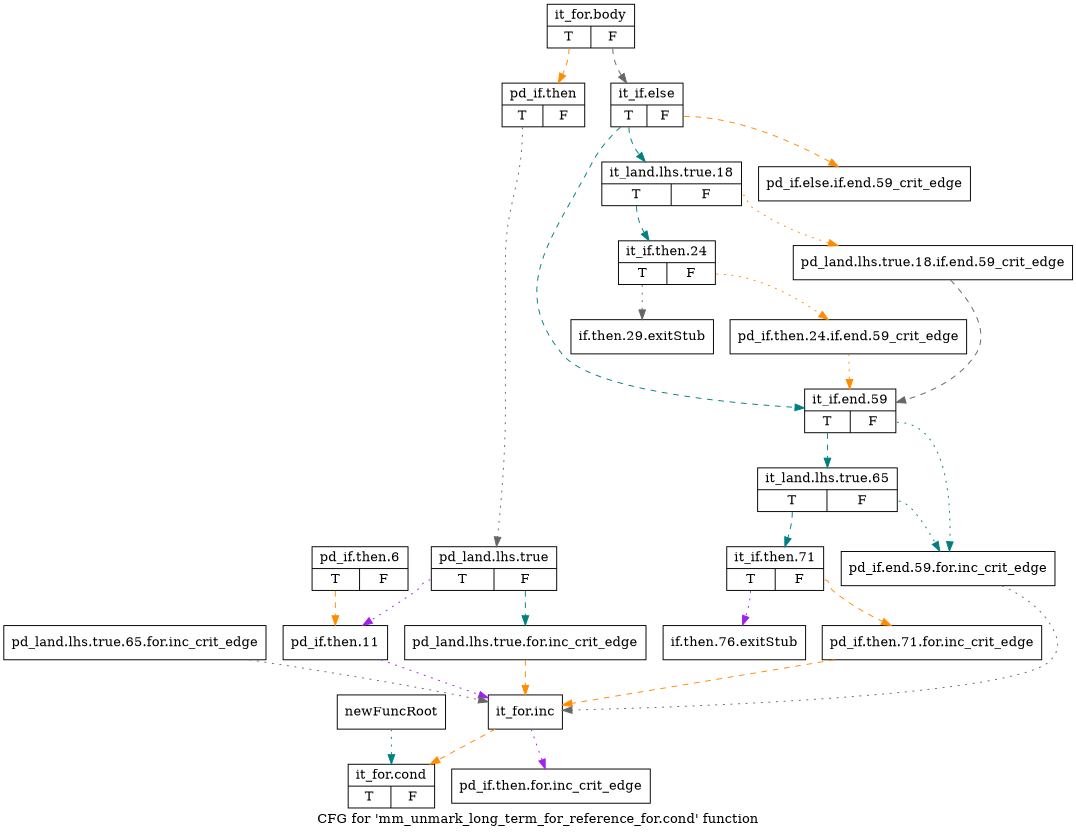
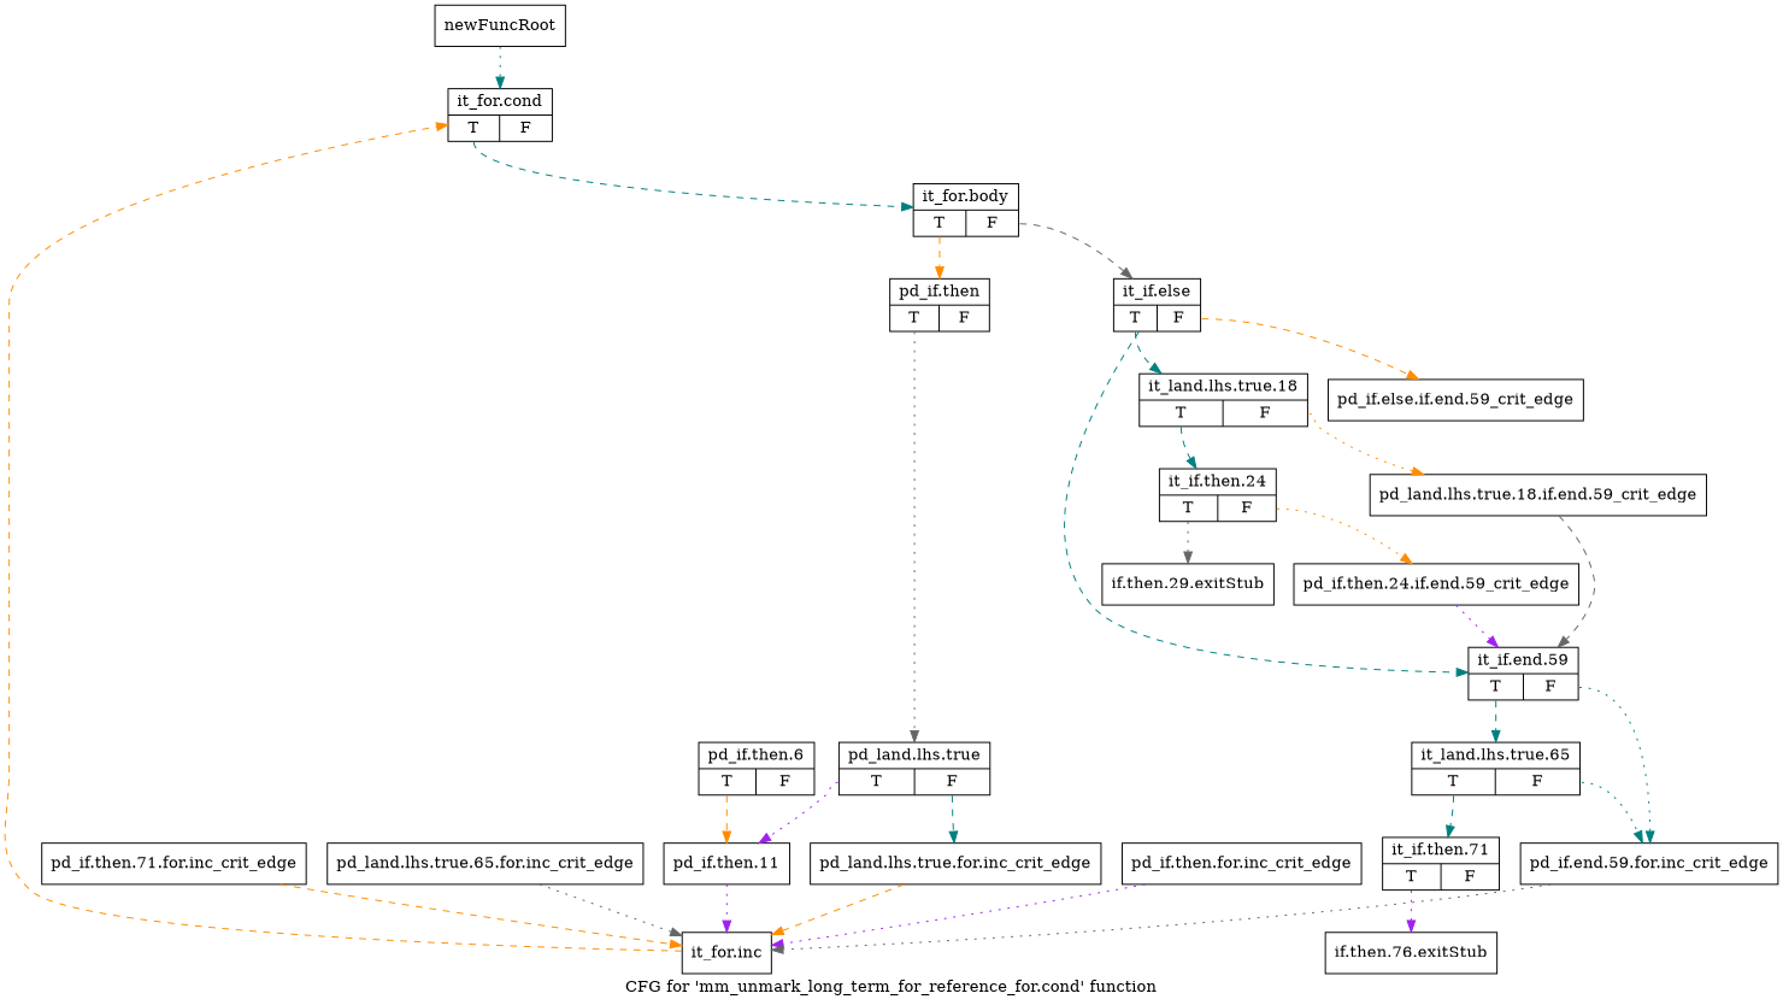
  digraph {
    label="CFG for 'mm_unmark_long_term_for_reference_for.cond' function"
    node [shape=record]
    edge [color=teal style=dashed]
    n1 [label="{newFuncRoot}"]
    n2 [label="{it_for.cond|{<s0>T|<s1>F}}"]
    n3 [label="{it_for.body|{<s0>T|<s1>F}}"]
    n4 [label="{pd_if.then|{<s0>T|<s1>F}}"]
    n5 [label="{it_if.else|{<s0>T|<s1>F}}"]
    n6 [label="{if.then.29.exitStub}"]
    n7 [label="{if.then.76.exitStub}"]
    n8 [label="{pd_land.lhs.true|{<s0>T|<s1>F}}"]
    n9 [label="{it_land.lhs.true.18|{<s0>T|<s1>F}}"]
    n10 [label="{pd_if.else.if.end.59_crit_edge}"]
    n11 [label="{it_if.end.59|{<s0>T|<s1>F}}"]
    n12 [label="{pd_land.lhs.true.for.inc_crit_edge}"]
    n13 [label="{pd_if.then.11}"]
    n14 [label="{pd_if.then.for.inc_crit_edge}"]
    n15 [label="{it_for.inc}"]
    n16 [label="{it_if.then.24|{<s0>T|<s1>F}}"]
    n17 [label="{pd_land.lhs.true.18.if.end.59_crit_edge}"]
    n18 [label="{pd_if.then.24.if.end.59_crit_edge}"]
    n19 [label="{it_land.lhs.true.65|{<s0>T|<s1>F}}"]
    n20 [label="{pd_if.end.59.for.inc_crit_edge}"]
    n21 [label="{it_if.then.71|{<s0>T|<s1>F}}"]
    n22 [label="{pd_if.then.71.for.inc_crit_edge}"]
    n23 [label="{pd_land.lhs.true.65.for.inc_crit_edge}"]
    n24 [label="{pd_if.then.6|{<s0>T|<s1>F}}"]
    n1 -> n2 [style=dotted]
+   n2 -> n3 [tailport=s0]
    n3 -> n4 [color=darkorange tailport=s0]
    n3 -> n5 [color=gray40 tailport=s1]
    n4 -> n8 [color=gray40 style=dotted tailport=s0]
    n5 -> n9 [tailport=s0]
    n5 -> n10 [color=darkorange tailport=s1]
    n5 -> n11
    n8 -> n12 [tailport=s1]
    n8 -> n13 [color=purple style=dotted tailport=s0]
    n9 -> n16 [tailport=s0]
    n9 -> n17 [color=darkorange style=dotted tailport=s1]
    n11 -> n19 [tailport=s0]
    n11 -> n20 [style=dotted tailport=s1]
    n12 -> n15 [color=darkorange]
    n13 -> n15 [color=purple style=dotted]
-   n15 -> n14 [color=purple style=dotted]
+   n14 -> n15 [color=purple style=dotted]
    n15 -> n2 [color=darkorange]
    n16 -> n6 [color=gray40 style=dotted tailport=s0]
    n16 -> n18 [color=darkorange style=dotted tailport=s1]
    n17 -> n11 [color=gray40]
-   n18 -> n11 [color=darkorange style=dotted]
+   n18 -> n11 [color=purple style=dotted]
    n19 -> n20 [style=dotted tailport=s1]
    n19 -> n21 [tailport=s0]
    n20 -> n15 [color=gray40 style=dotted]
    n21 -> n7 [color=purple style=dotted tailport=s0]
-   n21 -> n22 [color=darkorange tailport=s1]
    n22 -> n15 [color=darkorange]
    n23 -> n15 [color=gray40 style=dotted]
    n24 -> n13 [color=darkorange tailport=s0]
  }
